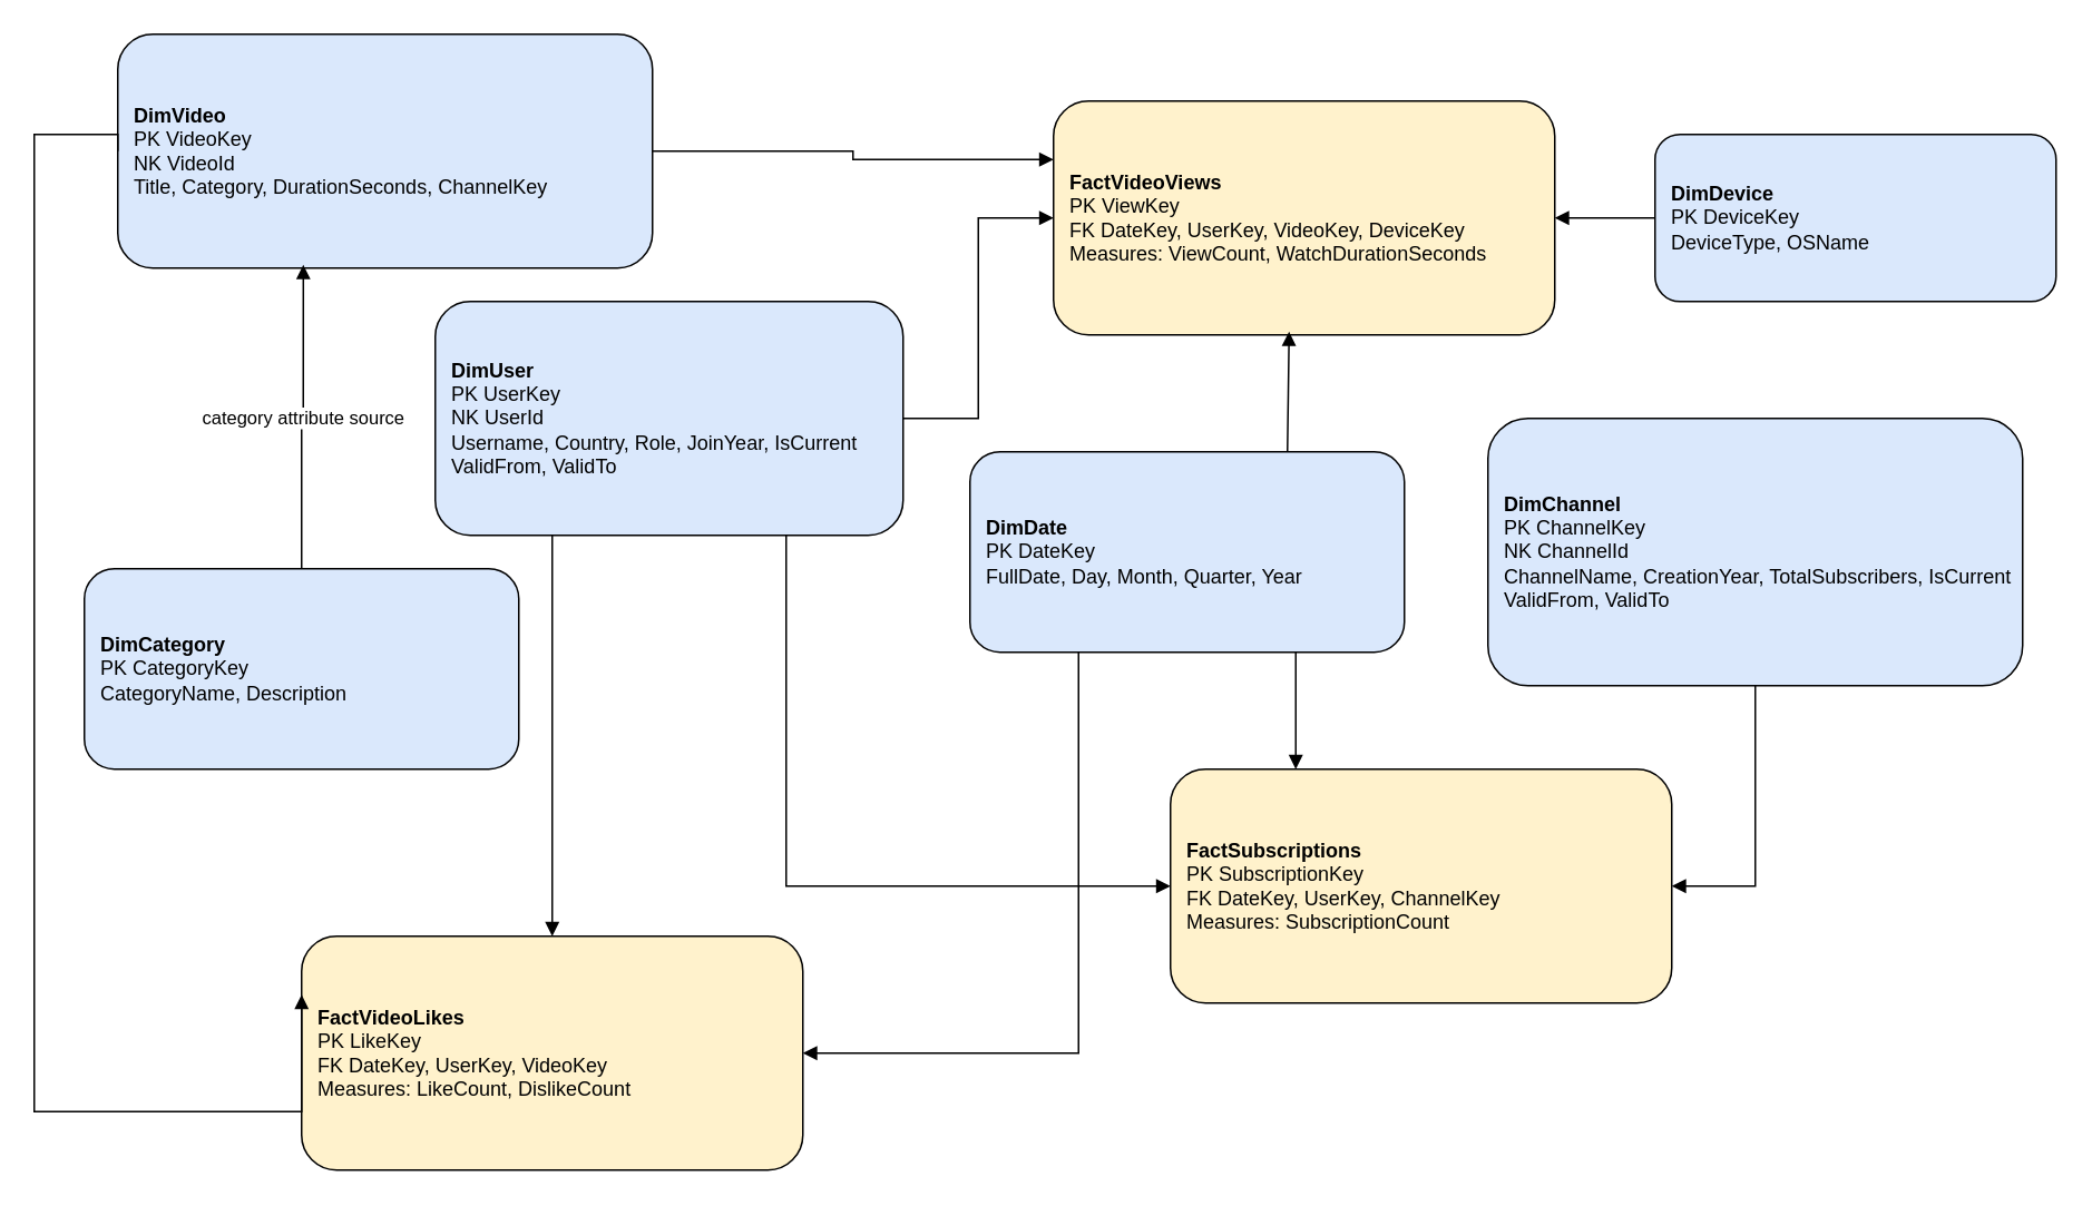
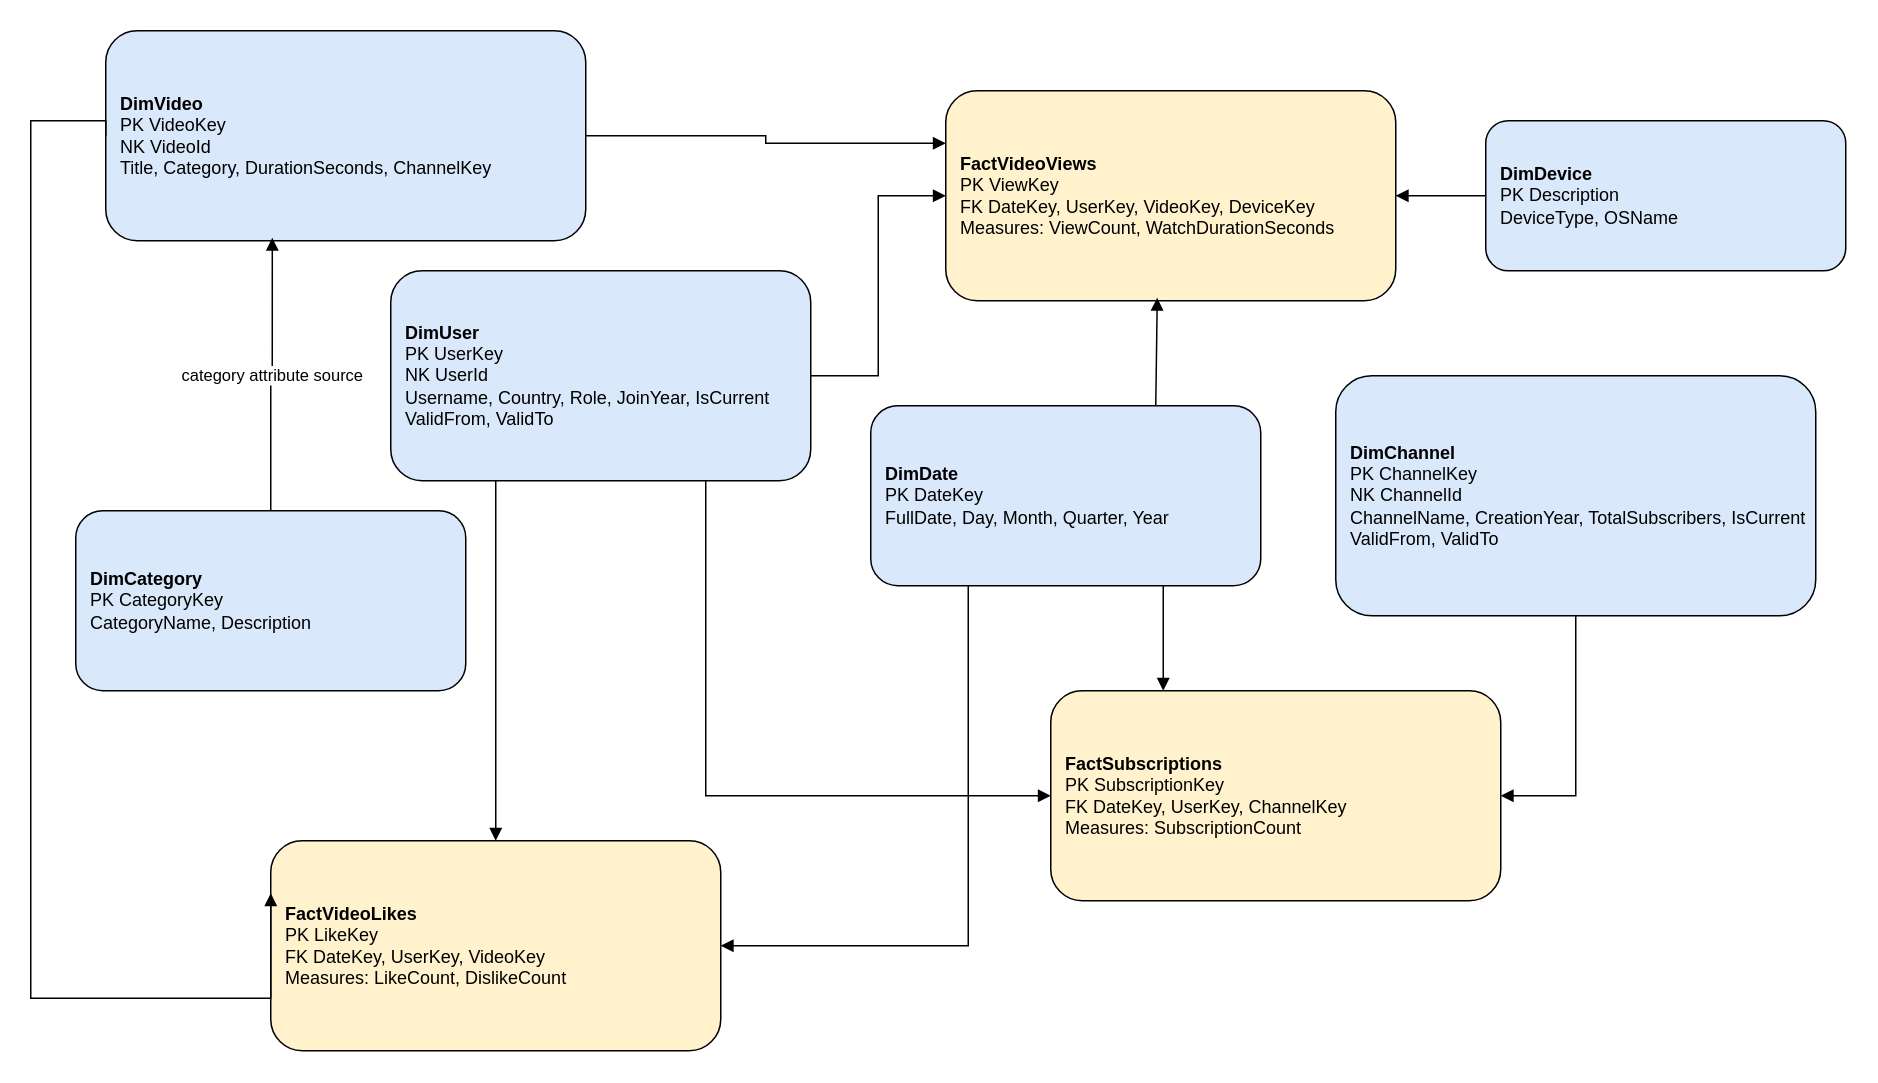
  <mxCell id="0" />
  <mxCell id="1" parent="0" />
  <mxCell id="2" value="&lt;b&gt;FactVideoViews&lt;/b&gt;&lt;br/&gt;PK ViewKey&lt;br/&gt;FK DateKey, UserKey, VideoKey, DeviceKey&lt;br/&gt;Measures: ViewCount, WatchDurationSeconds" style="shape=rectangle;whiteSpace=wrap;html=1;rounded=1;fontSize=12;align=left;spacingLeft=8;fillColor=#fff2cc;" parent="1" vertex="1"><mxGeometry x="630" y="60" width="300" height="140" as="geometry" /></mxCell>
  <mxCell id="3" value="&lt;b&gt;FactVideoLikes&lt;/b&gt;&lt;br/&gt;PK LikeKey&lt;br/&gt;FK DateKey, UserKey, VideoKey&lt;br/&gt;Measures: LikeCount, DislikeCount" style="shape=rectangle;whiteSpace=wrap;html=1;rounded=1;fontSize=12;align=left;spacingLeft=8;fillColor=#fff2cc;" parent="1" vertex="1"><mxGeometry x="180" y="560" width="300" height="140" as="geometry" /></mxCell>
  <mxCell id="4" value="&lt;b&gt;FactSubscriptions&lt;/b&gt;&lt;br/&gt;PK SubscriptionKey&lt;br/&gt;FK DateKey, UserKey, ChannelKey&lt;br/&gt;Measures: SubscriptionCount" style="shape=rectangle;whiteSpace=wrap;html=1;rounded=1;fontSize=12;align=left;spacingLeft=8;fillColor=#fff2cc;" parent="1" vertex="1"><mxGeometry x="700" y="460" width="300" height="140" as="geometry" /></mxCell>
  <mxCell id="5" value="&lt;b&gt;DimDate&lt;/b&gt;&lt;br/&gt;PK DateKey&lt;br/&gt;FullDate, Day, Month, Quarter, Year" style="shape=rectangle;whiteSpace=wrap;html=1;rounded=1;fontSize=12;align=left;spacingLeft=8;fillColor=#dae8fc;" parent="1" vertex="1"><mxGeometry x="580" y="270" width="260" height="120" as="geometry" /></mxCell>
  <mxCell id="6" value="&lt;b&gt;DimUser&lt;/b&gt;&lt;br/&gt;PK UserKey&lt;br/&gt;NK UserId&lt;br/&gt;Username, Country, Role, JoinYear, IsCurrent&lt;br/&gt;ValidFrom, ValidTo" style="shape=rectangle;whiteSpace=wrap;html=1;rounded=1;fontSize=12;align=left;spacingLeft=8;fillColor=#dae8fc;" parent="1" vertex="1"><mxGeometry x="260" y="180" width="280" height="140" as="geometry" /></mxCell>
  <mxCell id="7" value="&lt;b&gt;DimVideo&lt;/b&gt;&lt;br/&gt;PK VideoKey&lt;br/&gt;NK VideoId&lt;br/&gt;Title, Category, DurationSeconds, ChannelKey" style="shape=rectangle;whiteSpace=wrap;html=1;rounded=1;fontSize=12;align=left;spacingLeft=8;fillColor=#dae8fc;" parent="1" vertex="1"><mxGeometry x="70" y="20" width="320" height="140" as="geometry" /></mxCell>
  <mxCell id="8" value="&lt;b&gt;DimChannel&lt;/b&gt;&lt;br/&gt;PK ChannelKey&lt;br/&gt;NK ChannelId&lt;br/&gt;ChannelName, CreationYear, TotalSubscribers, IsCurrent&lt;br/&gt;ValidFrom, ValidTo" style="shape=rectangle;whiteSpace=wrap;html=1;rounded=1;fontSize=12;align=left;spacingLeft=8;fillColor=#dae8fc;" parent="1" vertex="1"><mxGeometry x="890" y="250" width="320" height="160" as="geometry" /></mxCell>
  <mxCell id="9" value="&lt;b&gt;DimCategory&lt;/b&gt;&lt;br/&gt;PK CategoryKey&lt;br/&gt;CategoryName, Description" style="shape=rectangle;whiteSpace=wrap;html=1;rounded=1;fontSize=12;align=left;spacingLeft=8;fillColor=#dae8fc;" parent="1" vertex="1"><mxGeometry x="50" y="340" width="260" height="120" as="geometry" /></mxCell>
- <mxCell id="10" value="&lt;b&gt;DimDevice&lt;/b&gt;&lt;br/&gt;PK DeviceKey&lt;br/&gt;DeviceType, OSName" style="shape=rectangle;whiteSpace=wrap;html=1;rounded=1;fontSize=12;align=left;spacingLeft=8;fillColor=#dae8fc;" parent="1" vertex="1"><mxGeometry x="990" y="80" width="240" height="100" as="geometry" /></mxCell>
+ <mxCell id="10" value="&lt;b&gt;DimDevice&lt;/b&gt;&lt;br/&gt;PK Description&lt;br/&gt;DeviceType, OSName" style="shape=rectangle;whiteSpace=wrap;html=1;rounded=1;fontSize=12;align=left;spacingLeft=8;fillColor=#dae8fc;" parent="1" vertex="1"><mxGeometry x="990" y="80" width="240" height="100" as="geometry" /></mxCell>
  <mxCell id="11" value="" style="edgeStyle=orthogonalEdgeStyle;rounded=0;html=1;endArrow=block;entryX=0.47;entryY=0.986;entryDx=0;entryDy=0;entryPerimeter=0;" parent="1" target="2" edge="1"><mxGeometry relative="1" as="geometry"><mxPoint x="770" y="270" as="sourcePoint" /></mxGeometry></mxCell>
  <mxCell id="12" value="" style="edgeStyle=orthogonalEdgeStyle;rounded=0;html=1;endArrow=block;" parent="1" source="6" target="2" edge="1"><mxGeometry relative="1" as="geometry" /></mxCell>
  <mxCell id="13" value="" style="edgeStyle=orthogonalEdgeStyle;rounded=0;html=1;endArrow=block;entryX=0;entryY=0.25;entryDx=0;entryDy=0;" parent="1" source="7" target="2" edge="1"><mxGeometry relative="1" as="geometry" /></mxCell>
  <mxCell id="14" value="" style="edgeStyle=orthogonalEdgeStyle;rounded=0;html=1;endArrow=block;" parent="1" source="10" target="2" edge="1"><mxGeometry relative="1" as="geometry" /></mxCell>
  <mxCell id="15" value="" style="edgeStyle=orthogonalEdgeStyle;rounded=0;html=1;endArrow=block;entryX=1;entryY=0.5;entryDx=0;entryDy=0;exitX=0.25;exitY=1;exitDx=0;exitDy=0;" parent="1" source="5" target="3" edge="1"><mxGeometry relative="1" as="geometry"><mxPoint x="170" y="580" as="targetPoint" /><Array as="points"><mxPoint x="645" y="630" /></Array></mxGeometry></mxCell>
  <mxCell id="16" value="" style="edgeStyle=orthogonalEdgeStyle;rounded=0;html=1;endArrow=block;entryX=0.5;entryY=0;entryDx=0;entryDy=0;exitX=0.25;exitY=1;exitDx=0;exitDy=0;" parent="1" source="6" target="3" edge="1"><mxGeometry relative="1" as="geometry" /></mxCell>
  <mxCell id="17" value="" style="edgeStyle=orthogonalEdgeStyle;rounded=0;html=1;endArrow=block;entryX=0;entryY=0.25;entryDx=0;entryDy=0;exitX=0;exitY=0.5;exitDx=0;exitDy=0;" parent="1" source="7" target="3" edge="1"><mxGeometry relative="1" as="geometry"><mxPoint x="150" y="150" as="sourcePoint" /><Array as="points"><mxPoint x="20" y="80" /><mxPoint x="20" y="665" /></Array></mxGeometry></mxCell>
  <mxCell id="18" value="" style="edgeStyle=orthogonalEdgeStyle;rounded=0;html=1;endArrow=block;entryX=0.25;entryY=0;entryDx=0;entryDy=0;exitX=0.75;exitY=1;exitDx=0;exitDy=0;" parent="1" source="5" target="4" edge="1"><mxGeometry relative="1" as="geometry" /></mxCell>
  <mxCell id="19" value="" style="edgeStyle=orthogonalEdgeStyle;rounded=0;html=1;endArrow=block;entryX=0;entryY=0.5;entryDx=0;entryDy=0;exitX=0.75;exitY=1;exitDx=0;exitDy=0;" parent="1" source="6" target="4" edge="1"><mxGeometry relative="1" as="geometry" /></mxCell>
  <mxCell id="20" value="" style="edgeStyle=orthogonalEdgeStyle;rounded=0;html=1;endArrow=block;entryX=1;entryY=0.5;entryDx=0;entryDy=0;" parent="1" source="8" target="4" edge="1"><mxGeometry relative="1" as="geometry" /></mxCell>
  <mxCell id="21" value="category attribute source" style="edgeStyle=orthogonalEdgeStyle;rounded=0;html=1;endArrow=block;entryX=0.347;entryY=0.986;entryDx=0;entryDy=0;entryPerimeter=0;" parent="1" source="9" target="7" edge="1"><mxGeometry relative="1" as="geometry" /></mxCell>
